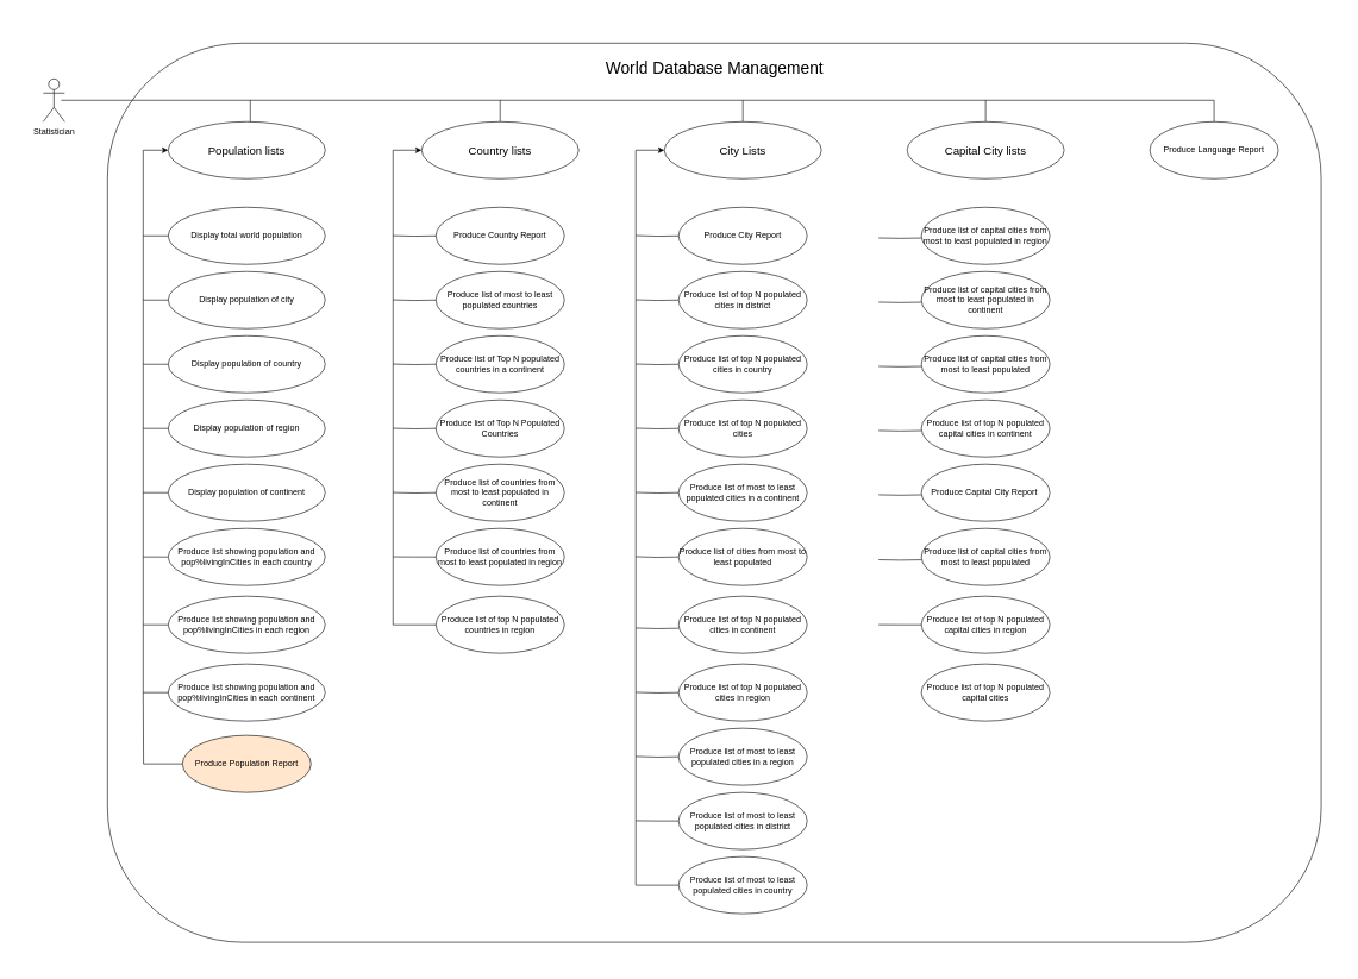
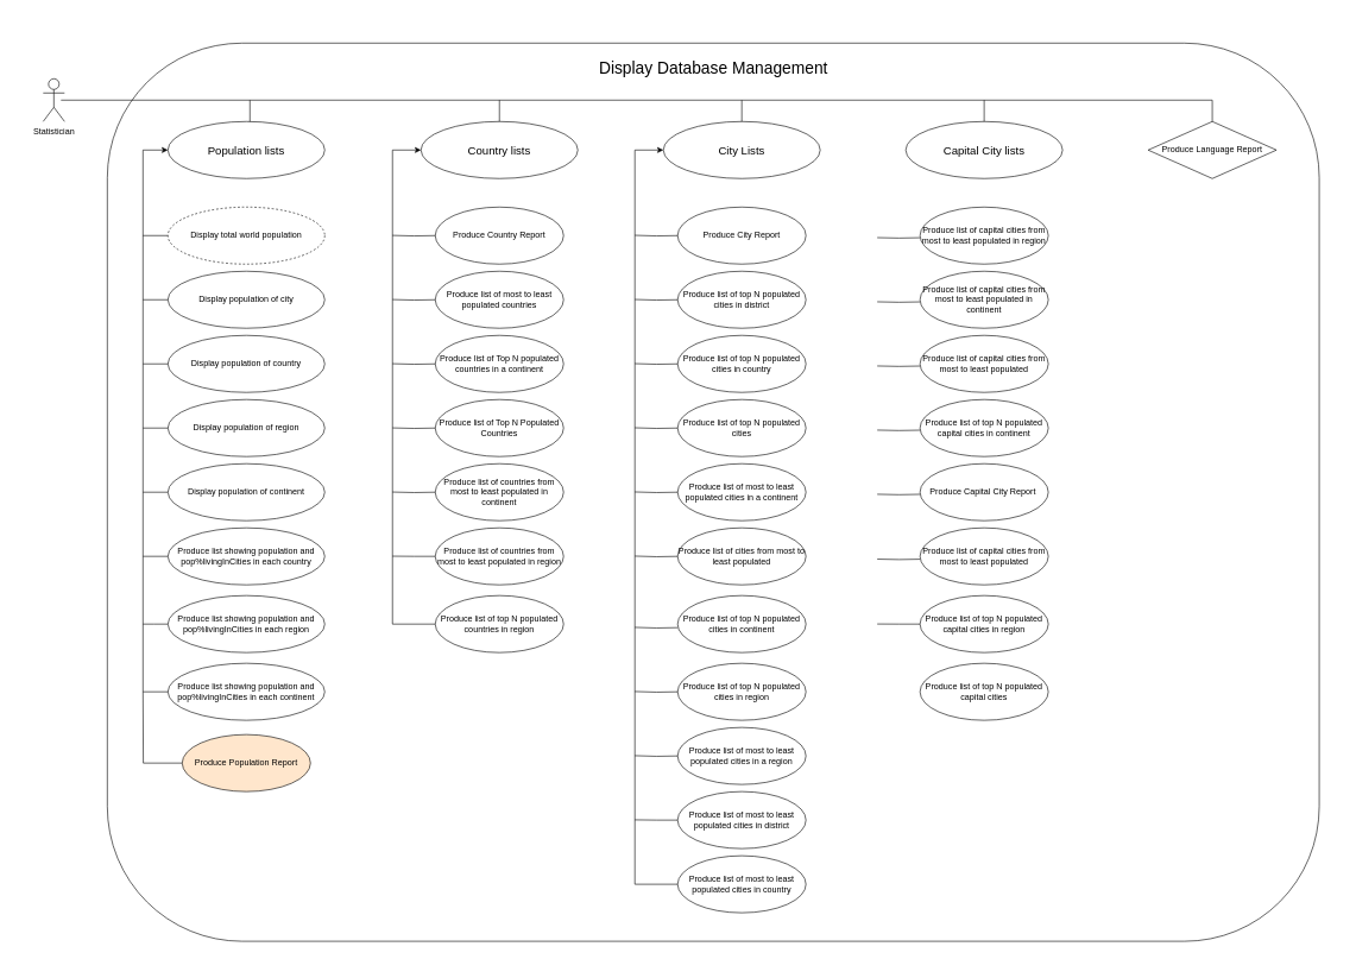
  <mxCell id="0" />
  <mxCell id="1" parent="0" />
  <mxCell id="2" value="" style="rounded=0;whiteSpace=wrap;html=1;strokeColor=none;" vertex="1" parent="1"><mxGeometry x="20" y="20" width="1860" height="1330" as="geometry" /></mxCell>
  <mxCell id="3" value="Statistician" style="shape=umlActor;verticalLabelPosition=bottom;verticalAlign=top;html=1;outlineConnect=0;" vertex="1" parent="1"><mxGeometry x="60" y="110" width="30" height="60" as="geometry" /></mxCell>
  <mxCell id="4" value="\" style="rounded=1;whiteSpace=wrap;html=1;movable=1;resizable=1;rotatable=1;deletable=1;editable=1;locked=0;connectable=1;" vertex="1" parent="1"><mxGeometry x="150" y="60" width="1700" height="1260" as="geometry" /></mxCell>
- <mxCell id="5" value="&lt;font style=&quot;font-size: 23px;&quot;&gt;World Database Management&lt;/font&gt;" style="text;html=1;align=center;verticalAlign=middle;whiteSpace=wrap;rounded=0;" vertex="1" parent="1"><mxGeometry x="793.75" y="80" width="412.5" height="30" as="geometry" /></mxCell>
+ <mxCell id="5" value="&lt;font style=&quot;font-size: 23px;&quot;&gt;Display Database Management&lt;/font&gt;" style="text;html=1;align=center;verticalAlign=middle;whiteSpace=wrap;rounded=0;" vertex="1" parent="1"><mxGeometry x="793.75" y="80" width="412.5" height="30" as="geometry" /></mxCell>
  <mxCell id="6" value="Produce list of Top N Populated Countries" style="ellipse;whiteSpace=wrap;html=1;" vertex="1" parent="1"><mxGeometry x="610" y="560" width="180" height="80" as="geometry" /></mxCell>
  <mxCell id="7" value="Produce list of countries from most to least populated in continent" style="ellipse;whiteSpace=wrap;html=1;" vertex="1" parent="1"><mxGeometry x="610" y="650" width="180" height="80" as="geometry" /></mxCell>
  <mxCell id="8" value="Produce list of most to least populated countries" style="ellipse;whiteSpace=wrap;html=1;" vertex="1" parent="1"><mxGeometry x="610" y="380" width="180" height="80" as="geometry" /></mxCell>
  <mxCell id="9" style="edgeStyle=orthogonalEdgeStyle;rounded=0;orthogonalLoop=1;jettySize=auto;html=1;exitX=0;exitY=0.5;exitDx=0;exitDy=0;endArrow=none;endFill=0;" edge="1" parent="1" source="10"><mxGeometry relative="1" as="geometry"><mxPoint x="550" y="779.75" as="targetPoint" /></mxGeometry></mxCell>
  <mxCell id="10" value="Produce list of countries from most to least populated in region" style="ellipse;whiteSpace=wrap;html=1;" vertex="1" parent="1"><mxGeometry x="610" y="740" width="180" height="80" as="geometry" /></mxCell>
  <mxCell id="11" value="Produce list of cities from most to least populated" style="ellipse;whiteSpace=wrap;html=1;" vertex="1" parent="1"><mxGeometry x="950" y="740" width="180" height="80" as="geometry" /></mxCell>
  <mxCell id="12" value="Produce list of most to least populated cities in a continent" style="ellipse;whiteSpace=wrap;html=1;" vertex="1" parent="1"><mxGeometry x="950" y="650" width="180" height="80" as="geometry" /></mxCell>
  <mxCell id="13" value="Produce list of most to least populated cities in a region" style="ellipse;whiteSpace=wrap;html=1;" vertex="1" parent="1"><mxGeometry x="950" y="1020" width="180" height="80" as="geometry" /></mxCell>
  <mxCell id="14" value="Produce Capital City Report&amp;nbsp;" style="ellipse;whiteSpace=wrap;html=1;" vertex="1" parent="1"><mxGeometry x="1290" y="650" width="180" height="80" as="geometry" /></mxCell>
  <mxCell id="15" value="Produce Country Report" style="ellipse;whiteSpace=wrap;html=1;" vertex="1" parent="1"><mxGeometry x="610" y="290" width="180" height="80" as="geometry" /></mxCell>
  <mxCell id="16" value="Produce City Report" style="ellipse;whiteSpace=wrap;html=1;" vertex="1" parent="1"><mxGeometry x="950" y="290" width="180" height="80" as="geometry" /></mxCell>
  <mxCell id="17" style="edgeStyle=orthogonalEdgeStyle;rounded=0;orthogonalLoop=1;jettySize=auto;html=1;exitX=0;exitY=0.5;exitDx=0;exitDy=0;endArrow=none;endFill=0;" edge="1" parent="1" source="18"><mxGeometry relative="1" as="geometry"><mxPoint x="200" y="970" as="targetPoint" /></mxGeometry></mxCell>
  <mxCell id="18" value="Produce Population Report" style="ellipse;whiteSpace=wrap;html=1;fillColor=#ffe6cc;" vertex="1" parent="1"><mxGeometry x="255" y="1030" width="180" height="80" as="geometry" /></mxCell>
- <mxCell id="19" value="Produce Language Report" style="ellipse;whiteSpace=wrap;html=1;" vertex="1" parent="1"><mxGeometry x="1610" y="170" width="180" height="80" as="geometry" /></mxCell>
+ <mxCell id="19" value="Produce Language Report" style="rhombus;whiteSpace=wrap;html=1;" vertex="1" parent="1"><mxGeometry x="1610" y="170" width="180" height="80" as="geometry" /></mxCell>
  <mxCell id="20" value="Produce list of Top N populated countries in a continent" style="ellipse;whiteSpace=wrap;html=1;" vertex="1" parent="1"><mxGeometry x="610" y="470" width="180" height="80" as="geometry" /></mxCell>
  <mxCell id="21" style="edgeStyle=orthogonalEdgeStyle;rounded=0;orthogonalLoop=1;jettySize=auto;html=1;exitX=0;exitY=0.5;exitDx=0;exitDy=0;entryX=0;entryY=0.5;entryDx=0;entryDy=0;" edge="1" parent="1" source="22" target="57"><mxGeometry relative="1" as="geometry"><Array as="points"><mxPoint x="550" y="875" /><mxPoint x="550" y="210" /></Array></mxGeometry></mxCell>
  <mxCell id="22" value="Produce list of top N populated countries in region" style="ellipse;whiteSpace=wrap;html=1;" vertex="1" parent="1"><mxGeometry x="610" y="835" width="180" height="80" as="geometry" /></mxCell>
  <mxCell id="23" style="edgeStyle=orthogonalEdgeStyle;rounded=0;orthogonalLoop=1;jettySize=auto;html=1;exitX=0;exitY=0.5;exitDx=0;exitDy=0;entryX=0;entryY=0.5;entryDx=0;entryDy=0;" edge="1" parent="1" source="24" target="58"><mxGeometry relative="1" as="geometry"><Array as="points"><mxPoint x="890" y="1240" /><mxPoint x="890" y="210" /></Array></mxGeometry></mxCell>
  <mxCell id="24" value="Produce list of most to least populated cities in country" style="ellipse;whiteSpace=wrap;html=1;" vertex="1" parent="1"><mxGeometry x="950" y="1200" width="180" height="80" as="geometry" /></mxCell>
  <mxCell id="25" style="edgeStyle=orthogonalEdgeStyle;rounded=0;orthogonalLoop=1;jettySize=auto;html=1;exitX=0;exitY=0.5;exitDx=0;exitDy=0;endArrow=none;endFill=0;" edge="1" parent="1" source="26"><mxGeometry relative="1" as="geometry"><mxPoint x="890" y="1149.632" as="targetPoint" /></mxGeometry></mxCell>
  <mxCell id="26" value="Produce list of most to least populated cities in district" style="ellipse;whiteSpace=wrap;html=1;" vertex="1" parent="1"><mxGeometry x="950" y="1110" width="180" height="80" as="geometry" /></mxCell>
  <mxCell id="27" value="Produce list of top N populated cities" style="ellipse;whiteSpace=wrap;html=1;" vertex="1" parent="1"><mxGeometry x="950" y="560" width="180" height="80" as="geometry" /></mxCell>
  <mxCell id="28" value="Produce list of top N populated cities in continent" style="ellipse;whiteSpace=wrap;html=1;" vertex="1" parent="1"><mxGeometry x="950" y="835" width="180" height="80" as="geometry" /></mxCell>
  <mxCell id="29" value="Produce list of top N populated cities in region" style="ellipse;whiteSpace=wrap;html=1;" vertex="1" parent="1"><mxGeometry x="950" y="930" width="180" height="80" as="geometry" /></mxCell>
  <mxCell id="30" value="Produce list of top N populated cities in country" style="ellipse;whiteSpace=wrap;html=1;" vertex="1" parent="1"><mxGeometry x="950" y="470" width="180" height="80" as="geometry" /></mxCell>
  <mxCell id="31" value="Produce list of top N populated cities in district" style="ellipse;whiteSpace=wrap;html=1;" vertex="1" parent="1"><mxGeometry x="950" y="380" width="180" height="80" as="geometry" /></mxCell>
  <mxCell id="32" value="Produce list of capital cities from most to least populated" style="ellipse;whiteSpace=wrap;html=1;" vertex="1" parent="1"><mxGeometry x="1290" y="470" width="180" height="80" as="geometry" /></mxCell>
  <mxCell id="33" value="Produce list of capital cities from most to least populated" style="ellipse;whiteSpace=wrap;html=1;" vertex="1" parent="1"><mxGeometry x="1290" y="740" width="180" height="80" as="geometry" /></mxCell>
  <mxCell id="34" value="Produce list of capital cities from most to least populated in continent" style="ellipse;whiteSpace=wrap;html=1;" vertex="1" parent="1"><mxGeometry x="1290" y="380" width="180" height="80" as="geometry" /></mxCell>
  <mxCell id="35" value="Produce list of capital cities from most to least populated in region" style="ellipse;whiteSpace=wrap;html=1;" vertex="1" parent="1"><mxGeometry x="1290" y="290" width="180" height="80" as="geometry" /></mxCell>
  <mxCell id="36" value="Produce list of top N populated capital cities" style="ellipse;whiteSpace=wrap;html=1;" vertex="1" parent="1"><mxGeometry x="1290" y="930" width="180" height="80" as="geometry" /></mxCell>
  <mxCell id="37" value="Produce list of top N populated capital cities in continent" style="ellipse;whiteSpace=wrap;html=1;" vertex="1" parent="1"><mxGeometry x="1290" y="560" width="180" height="80" as="geometry" /></mxCell>
  <mxCell id="38" style="edgeStyle=orthogonalEdgeStyle;rounded=0;orthogonalLoop=1;jettySize=auto;html=1;exitX=0;exitY=0.5;exitDx=0;exitDy=0;endArrow=none;endFill=0;" edge="1" parent="1" source="39"><mxGeometry relative="1" as="geometry"><mxPoint x="1230" y="874.895" as="targetPoint" /></mxGeometry></mxCell>
  <mxCell id="39" value="Produce list of top N populated capital cities in region" style="ellipse;whiteSpace=wrap;html=1;" vertex="1" parent="1"><mxGeometry x="1290" y="835" width="180" height="80" as="geometry" /></mxCell>
  <mxCell id="40" value="Produce list showing population and pop%livingInCities in each continent" style="ellipse;whiteSpace=wrap;html=1;" vertex="1" parent="1"><mxGeometry x="235" y="930" width="220" height="80" as="geometry" /></mxCell>
  <mxCell id="41" style="edgeStyle=orthogonalEdgeStyle;rounded=0;orthogonalLoop=1;jettySize=auto;html=1;endArrow=none;endFill=0;" edge="1" parent="1" source="42"><mxGeometry relative="1" as="geometry"><mxPoint x="200" y="875" as="targetPoint" /></mxGeometry></mxCell>
  <mxCell id="42" value="Produce list showing population and pop%livingInCities in each region" style="ellipse;whiteSpace=wrap;html=1;" vertex="1" parent="1"><mxGeometry x="235" y="835" width="220" height="80" as="geometry" /></mxCell>
  <mxCell id="43" style="edgeStyle=orthogonalEdgeStyle;rounded=0;orthogonalLoop=1;jettySize=auto;html=1;exitX=0;exitY=0.5;exitDx=0;exitDy=0;endArrow=none;endFill=0;" edge="1" parent="1" source="44"><mxGeometry relative="1" as="geometry"><mxPoint x="200" y="780.333" as="targetPoint" /></mxGeometry></mxCell>
  <mxCell id="44" value="Produce list showing population and pop%livingInCities in each country" style="ellipse;whiteSpace=wrap;html=1;" vertex="1" parent="1"><mxGeometry x="235" y="740" width="220" height="80" as="geometry" /></mxCell>
- <mxCell id="45" value="Display total world population" style="ellipse;whiteSpace=wrap;html=1;" vertex="1" parent="1"><mxGeometry x="235" y="290" width="220" height="80" as="geometry" /></mxCell>
+ <mxCell id="45" value="Display total world population" style="ellipse;whiteSpace=wrap;html=1;dashed=1;" vertex="1" parent="1"><mxGeometry x="235" y="290" width="220" height="80" as="geometry" /></mxCell>
  <mxCell id="46" style="edgeStyle=orthogonalEdgeStyle;rounded=0;orthogonalLoop=1;jettySize=auto;html=1;exitX=0;exitY=0.5;exitDx=0;exitDy=0;endArrow=none;endFill=0;" edge="1" parent="1" source="47"><mxGeometry relative="1" as="geometry"><mxPoint x="200" y="690.333" as="targetPoint" /></mxGeometry></mxCell>
  <mxCell id="47" value="Display population of continent" style="ellipse;whiteSpace=wrap;html=1;" vertex="1" parent="1"><mxGeometry x="235" y="650" width="220" height="80" as="geometry" /></mxCell>
  <mxCell id="48" value="Display population of region" style="ellipse;whiteSpace=wrap;html=1;" vertex="1" parent="1"><mxGeometry x="235" y="560" width="220" height="80" as="geometry" /></mxCell>
  <mxCell id="49" value="Display population of country" style="ellipse;whiteSpace=wrap;html=1;" vertex="1" parent="1"><mxGeometry x="235" y="470" width="220" height="80" as="geometry" /></mxCell>
  <mxCell id="50" value="Display population of city" style="ellipse;whiteSpace=wrap;html=1;" vertex="1" parent="1"><mxGeometry x="235" y="380" width="220" height="80" as="geometry" /></mxCell>
  <mxCell id="51" value="&lt;font style=&quot;font-size: 16px;&quot;&gt;Population lists&lt;/font&gt;" style="ellipse;whiteSpace=wrap;html=1;" vertex="1" parent="1"><mxGeometry x="235" y="170" width="220" height="80" as="geometry" /></mxCell>
  <mxCell id="52" value="" style="endArrow=classic;html=1;rounded=0;entryX=0;entryY=0.5;entryDx=0;entryDy=0;exitX=0;exitY=0.5;exitDx=0;exitDy=0;" edge="1" parent="1" source="40" target="51"><mxGeometry width="50" height="50" relative="1" as="geometry"><mxPoint x="235" y="330" as="sourcePoint" /><mxPoint x="250" y="270" as="targetPoint" /><Array as="points"><mxPoint x="200" y="970" /><mxPoint x="200" y="210" /></Array></mxGeometry></mxCell>
  <mxCell id="53" value="" style="endArrow=none;html=1;rounded=0;entryX=0;entryY=0.5;entryDx=0;entryDy=0;" edge="1" parent="1" target="45"><mxGeometry width="50" height="50" relative="1" as="geometry"><mxPoint x="200" y="330" as="sourcePoint" /><mxPoint x="300" y="250" as="targetPoint" /></mxGeometry></mxCell>
  <mxCell id="54" value="" style="endArrow=none;html=1;rounded=0;entryX=0;entryY=0.5;entryDx=0;entryDy=0;" edge="1" parent="1"><mxGeometry width="50" height="50" relative="1" as="geometry"><mxPoint x="200" y="420" as="sourcePoint" /><mxPoint x="235" y="420" as="targetPoint" /></mxGeometry></mxCell>
  <mxCell id="55" value="" style="endArrow=none;html=1;rounded=0;entryX=0;entryY=0.5;entryDx=0;entryDy=0;" edge="1" parent="1"><mxGeometry width="50" height="50" relative="1" as="geometry"><mxPoint x="200" y="510" as="sourcePoint" /><mxPoint x="235" y="510" as="targetPoint" /></mxGeometry></mxCell>
  <mxCell id="56" value="" style="endArrow=none;html=1;rounded=0;entryX=0;entryY=0.5;entryDx=0;entryDy=0;" edge="1" parent="1"><mxGeometry width="50" height="50" relative="1" as="geometry"><mxPoint x="200" y="600" as="sourcePoint" /><mxPoint x="235" y="600" as="targetPoint" /></mxGeometry></mxCell>
  <mxCell id="57" value="&lt;font style=&quot;font-size: 16px;&quot;&gt;Country lists&lt;/font&gt;" style="ellipse;whiteSpace=wrap;html=1;" vertex="1" parent="1"><mxGeometry x="590" y="170" width="220" height="80" as="geometry" /></mxCell>
  <mxCell id="58" value="&lt;font style=&quot;font-size: 16px;&quot;&gt;City Lists&lt;/font&gt;" style="ellipse;whiteSpace=wrap;html=1;" vertex="1" parent="1"><mxGeometry x="930" y="170" width="220" height="80" as="geometry" /></mxCell>
  <mxCell id="59" value="&lt;font style=&quot;font-size: 16px;&quot;&gt;Capital City lists&lt;/font&gt;" style="ellipse;whiteSpace=wrap;html=1;" vertex="1" parent="1"><mxGeometry x="1270" y="170" width="220" height="80" as="geometry" /></mxCell>
  <mxCell id="60" style="edgeStyle=orthogonalEdgeStyle;rounded=0;orthogonalLoop=1;jettySize=auto;html=1;exitX=0;exitY=0.5;exitDx=0;exitDy=0;endArrow=none;endFill=0;" edge="1" parent="1"><mxGeometry relative="1" as="geometry"><mxPoint x="550" y="689.75" as="targetPoint" /><mxPoint x="610" y="690" as="sourcePoint" /></mxGeometry></mxCell>
  <mxCell id="61" style="edgeStyle=orthogonalEdgeStyle;rounded=0;orthogonalLoop=1;jettySize=auto;html=1;exitX=0;exitY=0.5;exitDx=0;exitDy=0;endArrow=none;endFill=0;" edge="1" parent="1"><mxGeometry relative="1" as="geometry"><mxPoint x="550" y="599.75" as="targetPoint" /><mxPoint x="610" y="600" as="sourcePoint" /></mxGeometry></mxCell>
  <mxCell id="62" style="edgeStyle=orthogonalEdgeStyle;rounded=0;orthogonalLoop=1;jettySize=auto;html=1;exitX=0;exitY=0.5;exitDx=0;exitDy=0;endArrow=none;endFill=0;" edge="1" parent="1"><mxGeometry relative="1" as="geometry"><mxPoint x="550" y="509.75" as="targetPoint" /><mxPoint x="610" y="510" as="sourcePoint" /></mxGeometry></mxCell>
  <mxCell id="63" style="edgeStyle=orthogonalEdgeStyle;rounded=0;orthogonalLoop=1;jettySize=auto;html=1;exitX=0;exitY=0.5;exitDx=0;exitDy=0;endArrow=none;endFill=0;" edge="1" parent="1"><mxGeometry relative="1" as="geometry"><mxPoint x="550" y="419.75" as="targetPoint" /><mxPoint x="610" y="420" as="sourcePoint" /></mxGeometry></mxCell>
  <mxCell id="64" style="edgeStyle=orthogonalEdgeStyle;rounded=0;orthogonalLoop=1;jettySize=auto;html=1;exitX=0;exitY=0.5;exitDx=0;exitDy=0;endArrow=none;endFill=0;" edge="1" parent="1"><mxGeometry relative="1" as="geometry"><mxPoint x="550" y="329.75" as="targetPoint" /><mxPoint x="610" y="330" as="sourcePoint" /></mxGeometry></mxCell>
  <mxCell id="65" style="edgeStyle=orthogonalEdgeStyle;rounded=0;orthogonalLoop=1;jettySize=auto;html=1;exitX=0;exitY=0.5;exitDx=0;exitDy=0;endArrow=none;endFill=0;" edge="1" parent="1"><mxGeometry relative="1" as="geometry"><mxPoint x="890" y="1059.632" as="targetPoint" /><mxPoint x="950" y="1060" as="sourcePoint" /></mxGeometry></mxCell>
  <mxCell id="66" style="edgeStyle=orthogonalEdgeStyle;rounded=0;orthogonalLoop=1;jettySize=auto;html=1;exitX=0;exitY=0.5;exitDx=0;exitDy=0;endArrow=none;endFill=0;" edge="1" parent="1"><mxGeometry relative="1" as="geometry"><mxPoint x="890" y="969.632" as="targetPoint" /><mxPoint x="950" y="970" as="sourcePoint" /></mxGeometry></mxCell>
  <mxCell id="67" style="edgeStyle=orthogonalEdgeStyle;rounded=0;orthogonalLoop=1;jettySize=auto;html=1;exitX=0;exitY=0.5;exitDx=0;exitDy=0;endArrow=none;endFill=0;" edge="1" parent="1"><mxGeometry relative="1" as="geometry"><mxPoint x="890" y="879.632" as="targetPoint" /><mxPoint x="950" y="880" as="sourcePoint" /></mxGeometry></mxCell>
  <mxCell id="68" style="edgeStyle=orthogonalEdgeStyle;rounded=0;orthogonalLoop=1;jettySize=auto;html=1;exitX=0;exitY=0.5;exitDx=0;exitDy=0;endArrow=none;endFill=0;" edge="1" parent="1"><mxGeometry relative="1" as="geometry"><mxPoint x="890" y="779.632" as="targetPoint" /><mxPoint x="950" y="780" as="sourcePoint" /></mxGeometry></mxCell>
  <mxCell id="69" style="edgeStyle=orthogonalEdgeStyle;rounded=0;orthogonalLoop=1;jettySize=auto;html=1;exitX=0;exitY=0.5;exitDx=0;exitDy=0;endArrow=none;endFill=0;" edge="1" parent="1"><mxGeometry relative="1" as="geometry"><mxPoint x="890" y="689.632" as="targetPoint" /><mxPoint x="950" y="690" as="sourcePoint" /></mxGeometry></mxCell>
  <mxCell id="70" style="edgeStyle=orthogonalEdgeStyle;rounded=0;orthogonalLoop=1;jettySize=auto;html=1;exitX=0;exitY=0.5;exitDx=0;exitDy=0;endArrow=none;endFill=0;" edge="1" parent="1"><mxGeometry relative="1" as="geometry"><mxPoint x="890" y="599.632" as="targetPoint" /><mxPoint x="950" y="600" as="sourcePoint" /></mxGeometry></mxCell>
  <mxCell id="71" style="edgeStyle=orthogonalEdgeStyle;rounded=0;orthogonalLoop=1;jettySize=auto;html=1;exitX=0;exitY=0.5;exitDx=0;exitDy=0;endArrow=none;endFill=0;" edge="1" parent="1"><mxGeometry relative="1" as="geometry"><mxPoint x="890" y="509.632" as="targetPoint" /><mxPoint x="950" y="510" as="sourcePoint" /></mxGeometry></mxCell>
  <mxCell id="72" style="edgeStyle=orthogonalEdgeStyle;rounded=0;orthogonalLoop=1;jettySize=auto;html=1;exitX=0;exitY=0.5;exitDx=0;exitDy=0;endArrow=none;endFill=0;" edge="1" parent="1"><mxGeometry relative="1" as="geometry"><mxPoint x="890" y="419.632" as="targetPoint" /><mxPoint x="950" y="420" as="sourcePoint" /></mxGeometry></mxCell>
  <mxCell id="73" style="edgeStyle=orthogonalEdgeStyle;rounded=0;orthogonalLoop=1;jettySize=auto;html=1;exitX=0;exitY=0.5;exitDx=0;exitDy=0;endArrow=none;endFill=0;" edge="1" parent="1"><mxGeometry relative="1" as="geometry"><mxPoint x="890" y="329.632" as="targetPoint" /><mxPoint x="950" y="330" as="sourcePoint" /></mxGeometry></mxCell>
  <mxCell id="74" style="edgeStyle=orthogonalEdgeStyle;rounded=0;orthogonalLoop=1;jettySize=auto;html=1;exitX=0;exitY=0.5;exitDx=0;exitDy=0;endArrow=none;endFill=0;" edge="1" parent="1"><mxGeometry relative="1" as="geometry"><mxPoint x="1230" y="783.895" as="targetPoint" /><mxPoint x="1290" y="784" as="sourcePoint" /></mxGeometry></mxCell>
  <mxCell id="75" style="edgeStyle=orthogonalEdgeStyle;rounded=0;orthogonalLoop=1;jettySize=auto;html=1;exitX=0;exitY=0.5;exitDx=0;exitDy=0;endArrow=none;endFill=0;" edge="1" parent="1"><mxGeometry relative="1" as="geometry"><mxPoint x="1230" y="692.895" as="targetPoint" /><mxPoint x="1290" y="693" as="sourcePoint" /></mxGeometry></mxCell>
  <mxCell id="76" style="edgeStyle=orthogonalEdgeStyle;rounded=0;orthogonalLoop=1;jettySize=auto;html=1;exitX=0;exitY=0.5;exitDx=0;exitDy=0;endArrow=none;endFill=0;" edge="1" parent="1"><mxGeometry relative="1" as="geometry"><mxPoint x="1230" y="602.895" as="targetPoint" /><mxPoint x="1290" y="603" as="sourcePoint" /></mxGeometry></mxCell>
  <mxCell id="77" style="edgeStyle=orthogonalEdgeStyle;rounded=0;orthogonalLoop=1;jettySize=auto;html=1;exitX=0;exitY=0.5;exitDx=0;exitDy=0;endArrow=none;endFill=0;" edge="1" parent="1"><mxGeometry relative="1" as="geometry"><mxPoint x="1230" y="512.895" as="targetPoint" /><mxPoint x="1290" y="513" as="sourcePoint" /></mxGeometry></mxCell>
  <mxCell id="78" style="edgeStyle=orthogonalEdgeStyle;rounded=0;orthogonalLoop=1;jettySize=auto;html=1;exitX=0;exitY=0.5;exitDx=0;exitDy=0;endArrow=none;endFill=0;" edge="1" parent="1"><mxGeometry relative="1" as="geometry"><mxPoint x="1230" y="422.895" as="targetPoint" /><mxPoint x="1290" y="423" as="sourcePoint" /></mxGeometry></mxCell>
  <mxCell id="79" style="edgeStyle=orthogonalEdgeStyle;rounded=0;orthogonalLoop=1;jettySize=auto;html=1;exitX=0;exitY=0.5;exitDx=0;exitDy=0;endArrow=none;endFill=0;" edge="1" parent="1"><mxGeometry relative="1" as="geometry"><mxPoint x="1230" y="332.895" as="targetPoint" /><mxPoint x="1290" y="333" as="sourcePoint" /></mxGeometry></mxCell>
  <mxCell id="80" style="edgeStyle=orthogonalEdgeStyle;rounded=0;orthogonalLoop=1;jettySize=auto;html=1;exitX=0.5;exitY=0.5;exitDx=0;exitDy=0;exitPerimeter=0;entryX=0.5;entryY=0;entryDx=0;entryDy=0;endArrow=none;endFill=0;" edge="1" parent="1" target="19"><mxGeometry relative="1" as="geometry"><mxPoint x="85" y="140" as="sourcePoint" /><mxPoint x="1700" y="150" as="targetPoint" /><Array as="points"><mxPoint x="1700" y="140" /></Array></mxGeometry></mxCell>
  <mxCell id="81" value="" style="endArrow=none;html=1;rounded=0;exitX=0.5;exitY=0;exitDx=0;exitDy=0;" edge="1" parent="1" source="59"><mxGeometry width="50" height="50" relative="1" as="geometry"><mxPoint x="1370" y="170" as="sourcePoint" /><mxPoint x="1380" y="140" as="targetPoint" /></mxGeometry></mxCell>
  <mxCell id="82" value="" style="endArrow=none;html=1;rounded=0;exitX=0.5;exitY=0;exitDx=0;exitDy=0;" edge="1" parent="1"><mxGeometry width="50" height="50" relative="1" as="geometry"><mxPoint x="1040" y="170" as="sourcePoint" /><mxPoint x="1040" y="140" as="targetPoint" /></mxGeometry></mxCell>
  <mxCell id="83" value="" style="endArrow=none;html=1;rounded=0;exitX=0.5;exitY=0;exitDx=0;exitDy=0;" edge="1" parent="1"><mxGeometry width="50" height="50" relative="1" as="geometry"><mxPoint x="700" y="170" as="sourcePoint" /><mxPoint x="700" y="140" as="targetPoint" /></mxGeometry></mxCell>
  <mxCell id="84" value="" style="endArrow=none;html=1;rounded=0;exitX=0.5;exitY=0;exitDx=0;exitDy=0;" edge="1" parent="1"><mxGeometry width="50" height="50" relative="1" as="geometry"><mxPoint x="350" y="170" as="sourcePoint" /><mxPoint x="350" y="140" as="targetPoint" /></mxGeometry></mxCell>
